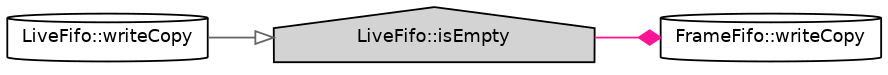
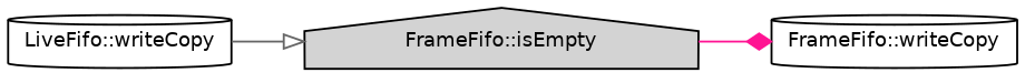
  digraph {
    rankdir=LR
    node [color=black fillcolor=white fontname=Helvetica fontsize=10 shape=cylinder style=filled]
    edge [fontname=Helvetica fontsize=10 labelfontname=Helvetica labelfontsize=10 style=solid]
    n1 [fontcolor=black height=0.2 label="LiveFifo::writeCopy" width=0.4]
-   n2 [fillcolor=lightgrey height=0.2 label="LiveFifo::isEmpty" shape=house width=0.4]
+   n2 [fillcolor=lightgrey height=0.2 label="FrameFifo::isEmpty" shape=house width=0.4]
    n3 [height=0.2 label="FrameFifo::writeCopy" width=0.4]
    n1 -> n2 [arrowhead=onormal color=gray40]
    n2 -> n3 [arrowhead=diamond color=deeppink]
  }
